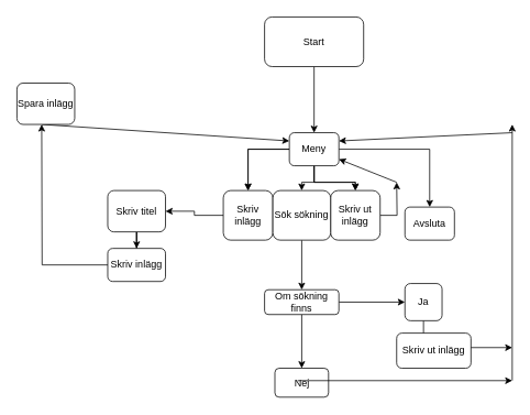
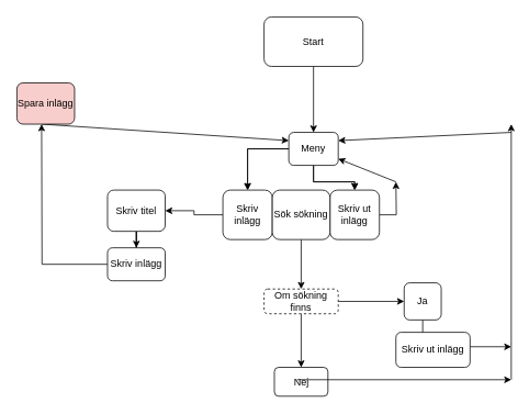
  <mxCell id="0" />
  <mxCell id="1" parent="0" />
  <mxCell id="2" value="" style="edgeStyle=orthogonalEdgeStyle;rounded=0;orthogonalLoop=1;jettySize=auto;html=1;" edge="1" parent="1" source="3" target="10"><mxGeometry relative="1" as="geometry" /></mxCell>
  <mxCell id="3" value="Start" style="rounded=1;whiteSpace=wrap;html=1;" vertex="1" parent="1"><mxGeometry x="320" y="20" width="120" height="60" as="geometry" /></mxCell>
- <mxCell id="4" value="" style="edgeStyle=orthogonalEdgeStyle;rounded=0;orthogonalLoop=1;jettySize=auto;html=1;" edge="1" parent="1" source="10" target="11"><mxGeometry relative="1" as="geometry" /></mxCell>
  <mxCell id="5" value="" style="edgeStyle=orthogonalEdgeStyle;rounded=0;orthogonalLoop=1;jettySize=auto;html=1;" edge="1" parent="1" source="10" target="13"><mxGeometry relative="1" as="geometry" /></mxCell>
  <mxCell id="6" value="" style="edgeStyle=orthogonalEdgeStyle;rounded=0;orthogonalLoop=1;jettySize=auto;html=1;" edge="1" parent="1" source="10" target="13"><mxGeometry relative="1" as="geometry" /></mxCell>
  <mxCell id="7" value="" style="edgeStyle=orthogonalEdgeStyle;rounded=0;orthogonalLoop=1;jettySize=auto;html=1;" edge="1" parent="1" source="10" target="15"><mxGeometry relative="1" as="geometry" /></mxCell>
  <mxCell id="8" value="" style="edgeStyle=orthogonalEdgeStyle;rounded=0;orthogonalLoop=1;jettySize=auto;html=1;" edge="1" parent="1" source="10" target="15"><mxGeometry relative="1" as="geometry" /></mxCell>
- <mxCell id="9" value="" style="edgeStyle=orthogonalEdgeStyle;rounded=0;orthogonalLoop=1;jettySize=auto;html=1;" edge="1" parent="1" source="10" target="17"><mxGeometry relative="1" as="geometry" /></mxCell>
  <mxCell id="10" value="Meny" style="whiteSpace=wrap;html=1;rounded=1;" vertex="1" parent="1"><mxGeometry x="350" y="160" width="60" height="40" as="geometry" /></mxCell>
- <mxCell id="11" value="Avsluta&lt;br&gt;" style="whiteSpace=wrap;html=1;rounded=1;" vertex="1" parent="1"><mxGeometry x="490" y="250" width="60" height="40" as="geometry" /></mxCell>
  <mxCell id="12" value="" style="edgeStyle=orthogonalEdgeStyle;rounded=0;orthogonalLoop=1;jettySize=auto;html=1;" edge="1" parent="1" source="13" target="19"><mxGeometry relative="1" as="geometry" /></mxCell>
  <mxCell id="13" value="Skriv inlägg&lt;br&gt;" style="whiteSpace=wrap;html=1;rounded=1;" vertex="1" parent="1"><mxGeometry x="270" y="230" width="60" height="60" as="geometry" /></mxCell>
  <mxCell id="14" value="" style="edgeStyle=orthogonalEdgeStyle;rounded=0;orthogonalLoop=1;jettySize=auto;html=1;" edge="1" parent="1" source="15"><mxGeometry relative="1" as="geometry"><mxPoint x="480" y="220" as="targetPoint" /></mxGeometry></mxCell>
  <mxCell id="15" value="Skriv ut inlägg&lt;br&gt;" style="whiteSpace=wrap;html=1;rounded=1;" vertex="1" parent="1"><mxGeometry x="400" y="230" width="60" height="60" as="geometry" /></mxCell>
  <mxCell id="16" value="" style="edgeStyle=orthogonalEdgeStyle;rounded=0;orthogonalLoop=1;jettySize=auto;html=1;" edge="1" parent="1" source="17" target="26"><mxGeometry relative="1" as="geometry" /></mxCell>
  <mxCell id="17" value="Sök sökning&lt;br&gt;" style="whiteSpace=wrap;html=1;rounded=1;" vertex="1" parent="1"><mxGeometry x="330" y="230" width="70" height="60" as="geometry" /></mxCell>
  <mxCell id="18" value="" style="edgeStyle=orthogonalEdgeStyle;rounded=0;orthogonalLoop=1;jettySize=auto;html=1;" edge="1" parent="1" source="19" target="21"><mxGeometry relative="1" as="geometry" /></mxCell>
  <mxCell id="19" value="Skriv titel&lt;br&gt;" style="whiteSpace=wrap;html=1;rounded=1;" vertex="1" parent="1"><mxGeometry x="130" y="230" width="70" height="50" as="geometry" /></mxCell>
  <mxCell id="20" value="" style="edgeStyle=orthogonalEdgeStyle;rounded=0;orthogonalLoop=1;jettySize=auto;html=1;" edge="1" parent="1" source="21"><mxGeometry relative="1" as="geometry"><mxPoint x="50" y="150" as="targetPoint" /></mxGeometry></mxCell>
  <mxCell id="21" value="Skriv inlägg&lt;br&gt;" style="whiteSpace=wrap;html=1;rounded=1;" vertex="1" parent="1"><mxGeometry x="130" y="300" width="70" height="40" as="geometry" /></mxCell>
  <mxCell id="22" value="" style="endArrow=classic;html=1;rounded=0;entryX=0;entryY=0.25;entryDx=0;entryDy=0;" edge="1" parent="1" target="10"><mxGeometry width="50" height="50" relative="1" as="geometry"><mxPoint x="50" y="150" as="sourcePoint" /><mxPoint x="130" y="160" as="targetPoint" /></mxGeometry></mxCell>
  <mxCell id="23" value="" style="endArrow=classic;html=1;rounded=0;" edge="1" parent="1" target="10"><mxGeometry width="50" height="50" relative="1" as="geometry"><mxPoint x="480" y="220" as="sourcePoint" /><mxPoint x="530" y="210" as="targetPoint" /></mxGeometry></mxCell>
  <mxCell id="24" value="" style="edgeStyle=orthogonalEdgeStyle;rounded=0;orthogonalLoop=1;jettySize=auto;html=1;" edge="1" parent="1" source="26" target="29"><mxGeometry relative="1" as="geometry" /></mxCell>
  <mxCell id="25" value="" style="edgeStyle=orthogonalEdgeStyle;rounded=0;orthogonalLoop=1;jettySize=auto;html=1;" edge="1" parent="1" source="26" target="30"><mxGeometry relative="1" as="geometry" /></mxCell>
- <mxCell id="26" value="Om sökning finns&lt;br&gt;" style="whiteSpace=wrap;html=1;rounded=1;" vertex="1" parent="1"><mxGeometry x="320" y="350" width="90" height="30" as="geometry" /></mxCell>
- <mxCell id="27" value="Spara inlägg" style="whiteSpace=wrap;html=1;rounded=1;" vertex="1" parent="1"><mxGeometry x="20" y="100" width="70" height="50" as="geometry" /></mxCell>
+ <mxCell id="26" value="Om sökning finns&lt;br&gt;" style="whiteSpace=wrap;html=1;rounded=1;dashed=1;" vertex="1" parent="1"><mxGeometry x="320" y="350" width="90" height="30" as="geometry" /></mxCell>
+ <mxCell id="27" value="Spara inlägg" style="whiteSpace=wrap;html=1;rounded=1;fillColor=#f8cecc;" vertex="1" parent="1"><mxGeometry x="20" y="100" width="70" height="50" as="geometry" /></mxCell>
  <mxCell id="28" value="" style="edgeStyle=orthogonalEdgeStyle;rounded=0;orthogonalLoop=1;jettySize=auto;html=1;" edge="1" parent="1" source="29" target="34"><mxGeometry relative="1" as="geometry" /></mxCell>
  <mxCell id="29" value="Ja" style="whiteSpace=wrap;html=1;rounded=1;" vertex="1" parent="1"><mxGeometry x="490" y="342.5" width="45" height="45" as="geometry" /></mxCell>
  <mxCell id="30" value="Nej" style="whiteSpace=wrap;html=1;rounded=1;" vertex="1" parent="1"><mxGeometry x="332.5" y="445" width="65" height="35" as="geometry" /></mxCell>
  <mxCell id="31" value="" style="endArrow=classic;html=1;rounded=0;" edge="1" parent="1"><mxGeometry width="50" height="50" relative="1" as="geometry"><mxPoint x="360" y="460" as="sourcePoint" /><mxPoint x="620" y="460" as="targetPoint" /></mxGeometry></mxCell>
  <mxCell id="32" value="" style="endArrow=classic;html=1;rounded=0;" edge="1" parent="1"><mxGeometry width="50" height="50" relative="1" as="geometry"><mxPoint x="620" y="460" as="sourcePoint" /><mxPoint x="620" y="150" as="targetPoint" /></mxGeometry></mxCell>
  <mxCell id="33" value="" style="endArrow=classic;html=1;rounded=0;entryX=1;entryY=0.25;entryDx=0;entryDy=0;" edge="1" parent="1" target="10"><mxGeometry width="50" height="50" relative="1" as="geometry"><mxPoint x="620" y="160" as="sourcePoint" /><mxPoint x="670" y="110" as="targetPoint" /></mxGeometry></mxCell>
  <mxCell id="34" value="Skriv ut inlägg" style="whiteSpace=wrap;html=1;rounded=1;" vertex="1" parent="1"><mxGeometry x="480" y="402.5" width="90" height="42.5" as="geometry" /></mxCell>
  <mxCell id="35" value="" style="endArrow=classic;html=1;rounded=0;" edge="1" parent="1"><mxGeometry width="50" height="50" relative="1" as="geometry"><mxPoint x="570" y="420" as="sourcePoint" /><mxPoint x="620" y="420" as="targetPoint" /></mxGeometry></mxCell>
